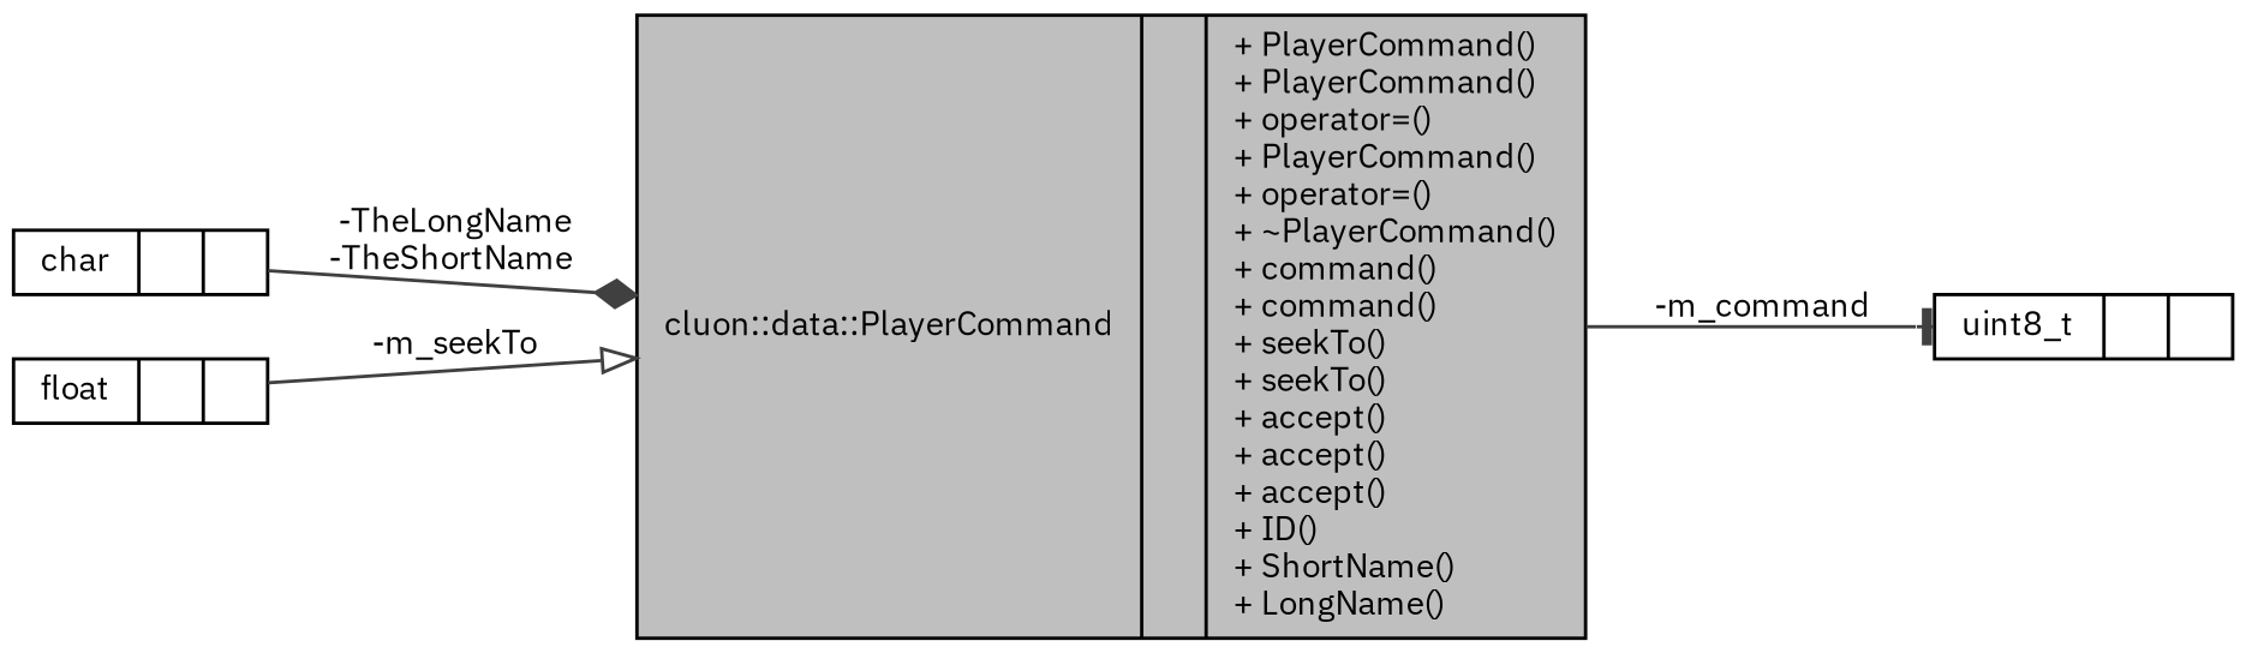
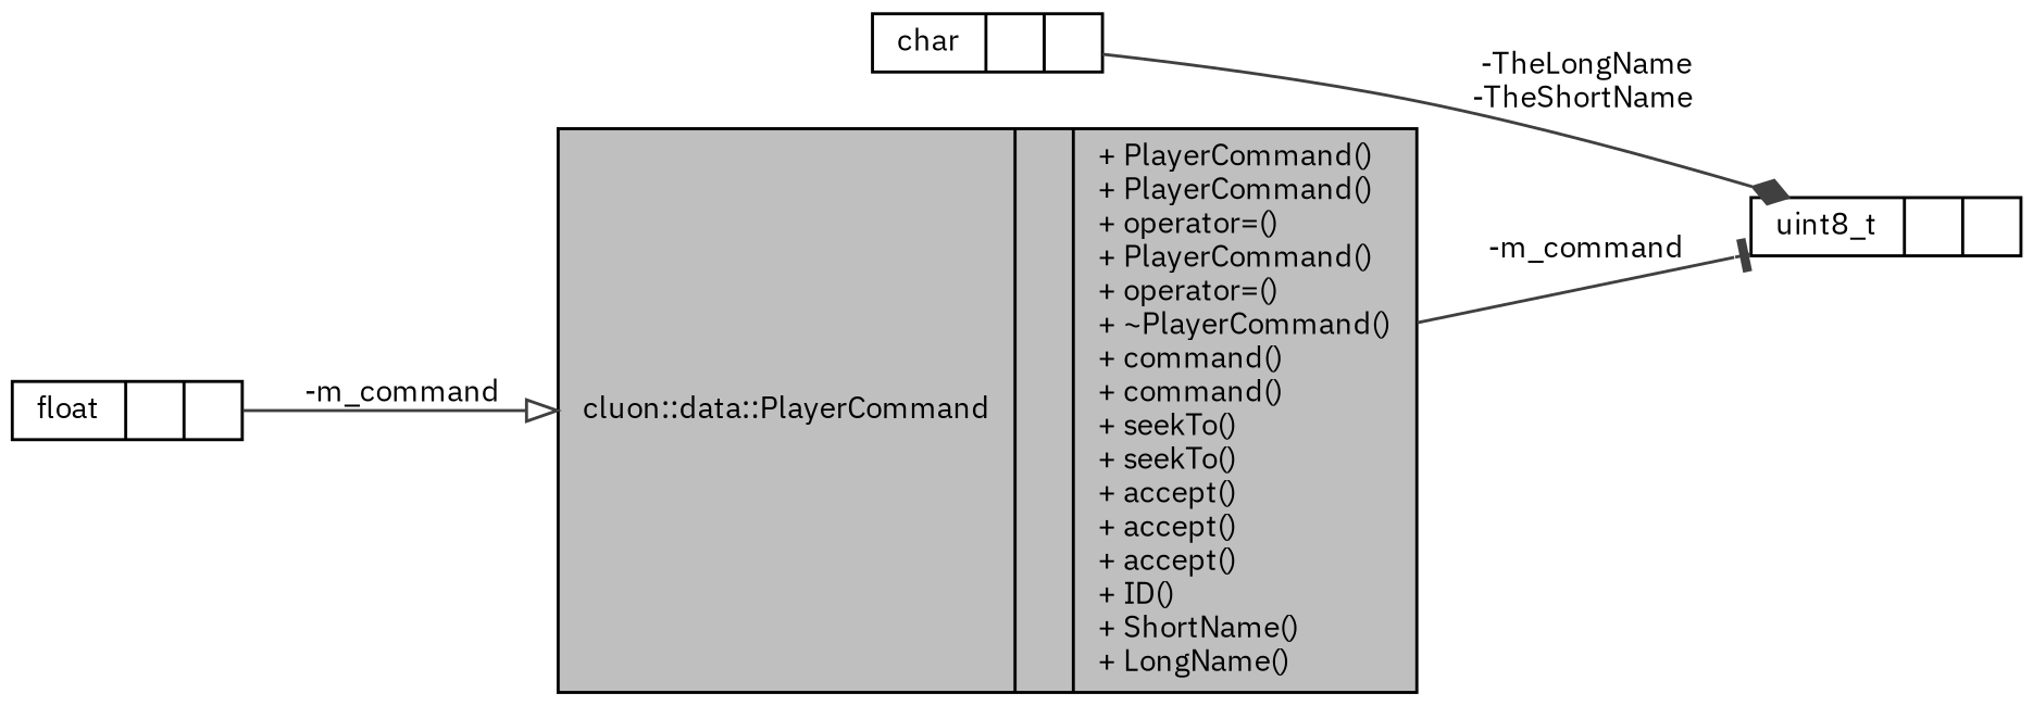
  digraph {
    fontname="IBM Plex Sans"
    rankdir=LR
    node [color=black fillcolor=white fontname="IBM Plex Sans" fontsize=10 shape=record style=filled]
    edge [color=grey25 fontname="IBM Plex Sans" fontsize=10 labelfontname=Helvetica labelfontsize=10 style=solid]
    n1 [fillcolor=grey75 fontcolor=black height=0.2 label="{cluon::data::PlayerCommand\n||+ PlayerCommand()\l+ PlayerCommand()\l+ operator=()\l+ PlayerCommand()\l+ operator=()\l+ ~PlayerCommand()\l+ command()\l+ command()\l+ seekTo()\l+ seekTo()\l+ accept()\l+ accept()\l+ accept()\l+ ID()\l+ ShortName()\l+ LongName()\l}" width=0.4]
    n2 [height=0.2 label="{uint8_t\n||}" width=0.4]
    n3 [height=0.2 label="{char\n||}" width=0.4]
    n4 [height=0.2 label="{float\n||}" width=0.4]
    n1 -> n2 [arrowhead=tee label=" -m_command"]
-   n3 -> n1 [arrowhead=diamond label=" -TheLongName\n-TheShortName"]
-   n4 -> n1 [arrowhead=onormal label=" -m_seekTo"]
+   n3 -> n2 [arrowhead=diamond label=" -TheLongName\n-TheShortName"]
+   n4 -> n1 [arrowhead=onormal label=" -m_command"]
  }
